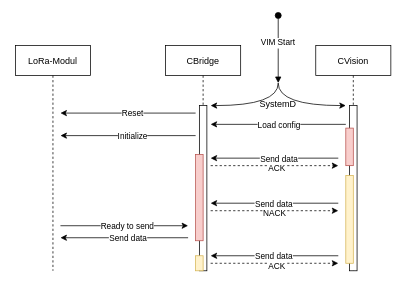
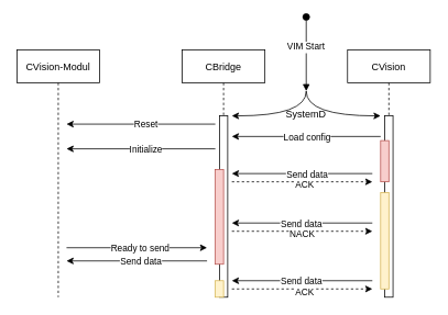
  <mxCell id="0" />
  <mxCell id="1" parent="0" />
- <mxCell id="2" value="LoRa-Modul" style="shape=umlLifeline;perimeter=lifelinePerimeter;container=1;collapsible=0;recursiveResize=0;rounded=0;shadow=0;strokeWidth=1;" parent="1" vertex="1"><mxGeometry x="20" y="60" width="100" height="300" as="geometry" /></mxCell>
+ <mxCell id="2" value="CVision-Modul" style="shape=umlLifeline;perimeter=lifelinePerimeter;container=1;collapsible=0;recursiveResize=0;rounded=0;shadow=0;strokeWidth=1;" parent="1" vertex="1"><mxGeometry x="20" y="60" width="100" height="300" as="geometry" /></mxCell>
  <mxCell id="3" value="CBridge" style="shape=umlLifeline;perimeter=lifelinePerimeter;container=1;collapsible=0;recursiveResize=0;rounded=0;shadow=0;strokeWidth=1;" parent="1" vertex="1"><mxGeometry x="220" y="60" width="100" height="300" as="geometry" /></mxCell>
  <mxCell id="4" value="" style="points=[];perimeter=orthogonalPerimeter;rounded=0;shadow=0;strokeWidth=1;" parent="3" vertex="1"><mxGeometry x="45" y="80" width="10" height="220" as="geometry" /></mxCell>
  <mxCell id="5" value="" style="rounded=0;whiteSpace=wrap;html=1;labelBorderColor=none;strokeColor=#b85450;fillColor=#f8cecc;" vertex="1" parent="3"><mxGeometry x="40" y="145" width="10" height="115" as="geometry" /></mxCell>
  <mxCell id="6" value="" style="endArrow=classic;html=1;rounded=0;" edge="1" parent="3"><mxGeometry width="50" height="50" relative="1" as="geometry"><mxPoint x="-140" y="240" as="sourcePoint" /><mxPoint x="30" y="240" as="targetPoint" /></mxGeometry></mxCell>
  <mxCell id="7" value="Ready to send" style="edgeLabel;html=1;align=center;verticalAlign=middle;resizable=0;points=[];" vertex="1" connectable="0" parent="6"><mxGeometry x="0.149" relative="1" as="geometry"><mxPoint x="-10" as="offset" /></mxGeometry></mxCell>
  <mxCell id="8" value="" style="endArrow=classic;html=1;rounded=0;" edge="1" parent="3"><mxGeometry width="50" height="50" relative="1" as="geometry"><mxPoint x="230" y="280" as="sourcePoint" /><mxPoint x="60" y="280" as="targetPoint" /></mxGeometry></mxCell>
  <mxCell id="9" value="Send data" style="edgeLabel;html=1;align=center;verticalAlign=middle;resizable=0;points=[];" vertex="1" connectable="0" parent="8"><mxGeometry x="-0.33" relative="1" as="geometry"><mxPoint x="-30" as="offset" /></mxGeometry></mxCell>
  <mxCell id="10" value="CVision" style="shape=umlLifeline;perimeter=lifelinePerimeter;container=1;collapsible=0;recursiveResize=0;rounded=0;shadow=0;strokeWidth=1;" vertex="1" parent="1"><mxGeometry x="420" y="60" width="100" height="300" as="geometry" /></mxCell>
  <mxCell id="11" value="" style="rounded=0;whiteSpace=wrap;html=1;" vertex="1" parent="10"><mxGeometry x="45" y="80" width="10" height="220" as="geometry" /></mxCell>
  <mxCell id="12" value="" style="endArrow=classic;html=1;rounded=0;" edge="1" parent="10"><mxGeometry width="50" height="50" relative="1" as="geometry"><mxPoint x="30" y="150" as="sourcePoint" /><mxPoint x="-140" y="150" as="targetPoint" /></mxGeometry></mxCell>
  <mxCell id="13" value="Send data" style="edgeLabel;html=1;align=center;verticalAlign=middle;resizable=0;points=[];" vertex="1" connectable="0" parent="12"><mxGeometry x="-0.33" relative="1" as="geometry"><mxPoint x="-23" as="offset" /></mxGeometry></mxCell>
  <mxCell id="14" value="" style="rounded=0;whiteSpace=wrap;html=1;labelBorderColor=none;strokeColor=#d6b656;fillColor=#fff2cc;" vertex="1" parent="10"><mxGeometry x="40" y="173" width="10" height="117" as="geometry" /></mxCell>
  <mxCell id="15" value="VIM Start" style="verticalAlign=bottom;startArrow=oval;endArrow=block;startSize=8;shadow=0;strokeWidth=1;" edge="1" parent="1"><mxGeometry relative="1" as="geometry"><mxPoint x="370" y="20" as="sourcePoint" /><mxPoint x="370" y="110" as="targetPoint" /></mxGeometry></mxCell>
  <mxCell id="16" value="" style="curved=1;endArrow=classic;html=1;rounded=0;" edge="1" parent="1"><mxGeometry width="50" height="50" relative="1" as="geometry"><mxPoint x="370" y="110" as="sourcePoint" /><mxPoint x="280" y="140" as="targetPoint" /><Array as="points"><mxPoint x="370" y="140" /></Array></mxGeometry></mxCell>
  <mxCell id="17" value="" style="curved=1;endArrow=classic;html=1;rounded=0;" edge="1" parent="1"><mxGeometry width="50" height="50" relative="1" as="geometry"><mxPoint x="370" y="110" as="sourcePoint" /><mxPoint x="460" y="140" as="targetPoint" /><Array as="points"><mxPoint x="370" y="140" /></Array></mxGeometry></mxCell>
  <mxCell id="18" value="SystemD" style="text;html=1;align=center;verticalAlign=middle;whiteSpace=wrap;rounded=0;fillColor=none;strokeColor=none;" vertex="1" parent="1"><mxGeometry x="340" y="131" width="60" height="15" as="geometry" /></mxCell>
  <mxCell id="19" value="" style="endArrow=classic;html=1;rounded=0;" edge="1" parent="1"><mxGeometry width="50" height="50" relative="1" as="geometry"><mxPoint x="260" y="150" as="sourcePoint" /><mxPoint x="80" y="150" as="targetPoint" /></mxGeometry></mxCell>
  <mxCell id="20" value="Reset" style="edgeLabel;html=1;align=center;verticalAlign=middle;resizable=0;points=[];labelBorderColor=none;" vertex="1" connectable="0" parent="19"><mxGeometry x="0.619" y="2" relative="1" as="geometry"><mxPoint x="61" y="-2" as="offset" /></mxGeometry></mxCell>
  <mxCell id="21" value="" style="endArrow=classic;html=1;rounded=0;" edge="1" parent="1"><mxGeometry width="50" height="50" relative="1" as="geometry"><mxPoint x="460" y="165" as="sourcePoint" /><mxPoint x="280" y="165" as="targetPoint" /></mxGeometry></mxCell>
  <mxCell id="22" value="Load config" style="edgeLabel;html=1;align=center;verticalAlign=middle;resizable=0;points=[];" vertex="1" connectable="0" parent="21"><mxGeometry x="-0.33" relative="1" as="geometry"><mxPoint x="-30" as="offset" /></mxGeometry></mxCell>
  <mxCell id="23" value="" style="endArrow=classic;html=1;rounded=0;" edge="1" parent="1"><mxGeometry width="50" height="50" relative="1" as="geometry"><mxPoint x="260" y="180" as="sourcePoint" /><mxPoint x="80" y="180" as="targetPoint" /></mxGeometry></mxCell>
  <mxCell id="24" value="Initialize" style="edgeLabel;html=1;align=center;verticalAlign=middle;resizable=0;points=[];labelBorderColor=none;" vertex="1" connectable="0" parent="23"><mxGeometry x="0.619" y="2" relative="1" as="geometry"><mxPoint x="61" y="-2" as="offset" /></mxGeometry></mxCell>
  <mxCell id="25" value="" style="rounded=0;whiteSpace=wrap;html=1;labelBorderColor=none;strokeColor=#b85450;fillColor=#f8cecc;" vertex="1" parent="1"><mxGeometry x="460" y="170" width="10" height="50" as="geometry" /></mxCell>
  <mxCell id="26" value="" style="endArrow=classic;html=1;rounded=0;dashed=1;" edge="1" parent="1"><mxGeometry width="50" height="50" relative="1" as="geometry"><mxPoint x="280" y="220" as="sourcePoint" /><mxPoint x="450" y="220" as="targetPoint" /></mxGeometry></mxCell>
  <mxCell id="27" value="ACK" style="edgeLabel;html=1;align=center;verticalAlign=middle;resizable=0;points=[];" vertex="1" connectable="0" parent="26"><mxGeometry x="0.133" relative="1" as="geometry"><mxPoint x="-9" y="3" as="offset" /></mxGeometry></mxCell>
  <mxCell id="28" value="" style="endArrow=classic;html=1;rounded=0;" edge="1" parent="1"><mxGeometry width="50" height="50" relative="1" as="geometry"><mxPoint x="450" y="270" as="sourcePoint" /><mxPoint x="280" y="270" as="targetPoint" /></mxGeometry></mxCell>
  <mxCell id="29" value="Send data" style="edgeLabel;html=1;align=center;verticalAlign=middle;resizable=0;points=[];" vertex="1" connectable="0" parent="28"><mxGeometry x="-0.33" relative="1" as="geometry"><mxPoint x="-30" as="offset" /></mxGeometry></mxCell>
  <mxCell id="30" value="" style="endArrow=classic;html=1;rounded=0;dashed=1;" edge="1" parent="1"><mxGeometry width="50" height="50" relative="1" as="geometry"><mxPoint x="280" y="280" as="sourcePoint" /><mxPoint x="450" y="280" as="targetPoint" /></mxGeometry></mxCell>
  <mxCell id="31" value="NACK" style="edgeLabel;html=1;align=center;verticalAlign=middle;resizable=0;points=[];" vertex="1" connectable="0" parent="30"><mxGeometry x="0.133" relative="1" as="geometry"><mxPoint x="-12" y="3" as="offset" /></mxGeometry></mxCell>
  <mxCell id="32" value="" style="endArrow=classic;html=1;rounded=0;" edge="1" parent="1"><mxGeometry width="50" height="50" relative="1" as="geometry"><mxPoint x="250" y="316" as="sourcePoint" /><mxPoint x="80" y="316" as="targetPoint" /></mxGeometry></mxCell>
  <mxCell id="33" value="Send data" style="edgeLabel;html=1;align=center;verticalAlign=middle;resizable=0;points=[];" vertex="1" connectable="0" parent="32"><mxGeometry x="-0.33" relative="1" as="geometry"><mxPoint x="-24" as="offset" /></mxGeometry></mxCell>
  <mxCell id="34" value="" style="rounded=0;whiteSpace=wrap;html=1;labelBorderColor=none;strokeColor=#d6b656;fillColor=#fff2cc;" vertex="1" parent="1"><mxGeometry x="260" y="340" width="10" height="20" as="geometry" /></mxCell>
  <mxCell id="35" value="" style="endArrow=classic;html=1;rounded=0;dashed=1;" edge="1" parent="1"><mxGeometry width="50" height="50" relative="1" as="geometry"><mxPoint x="280" y="350" as="sourcePoint" /><mxPoint x="450" y="350" as="targetPoint" /></mxGeometry></mxCell>
  <mxCell id="36" value="ACK" style="edgeLabel;html=1;align=center;verticalAlign=middle;resizable=0;points=[];" vertex="1" connectable="0" parent="35"><mxGeometry x="0.133" relative="1" as="geometry"><mxPoint x="-9" y="3" as="offset" /></mxGeometry></mxCell>
